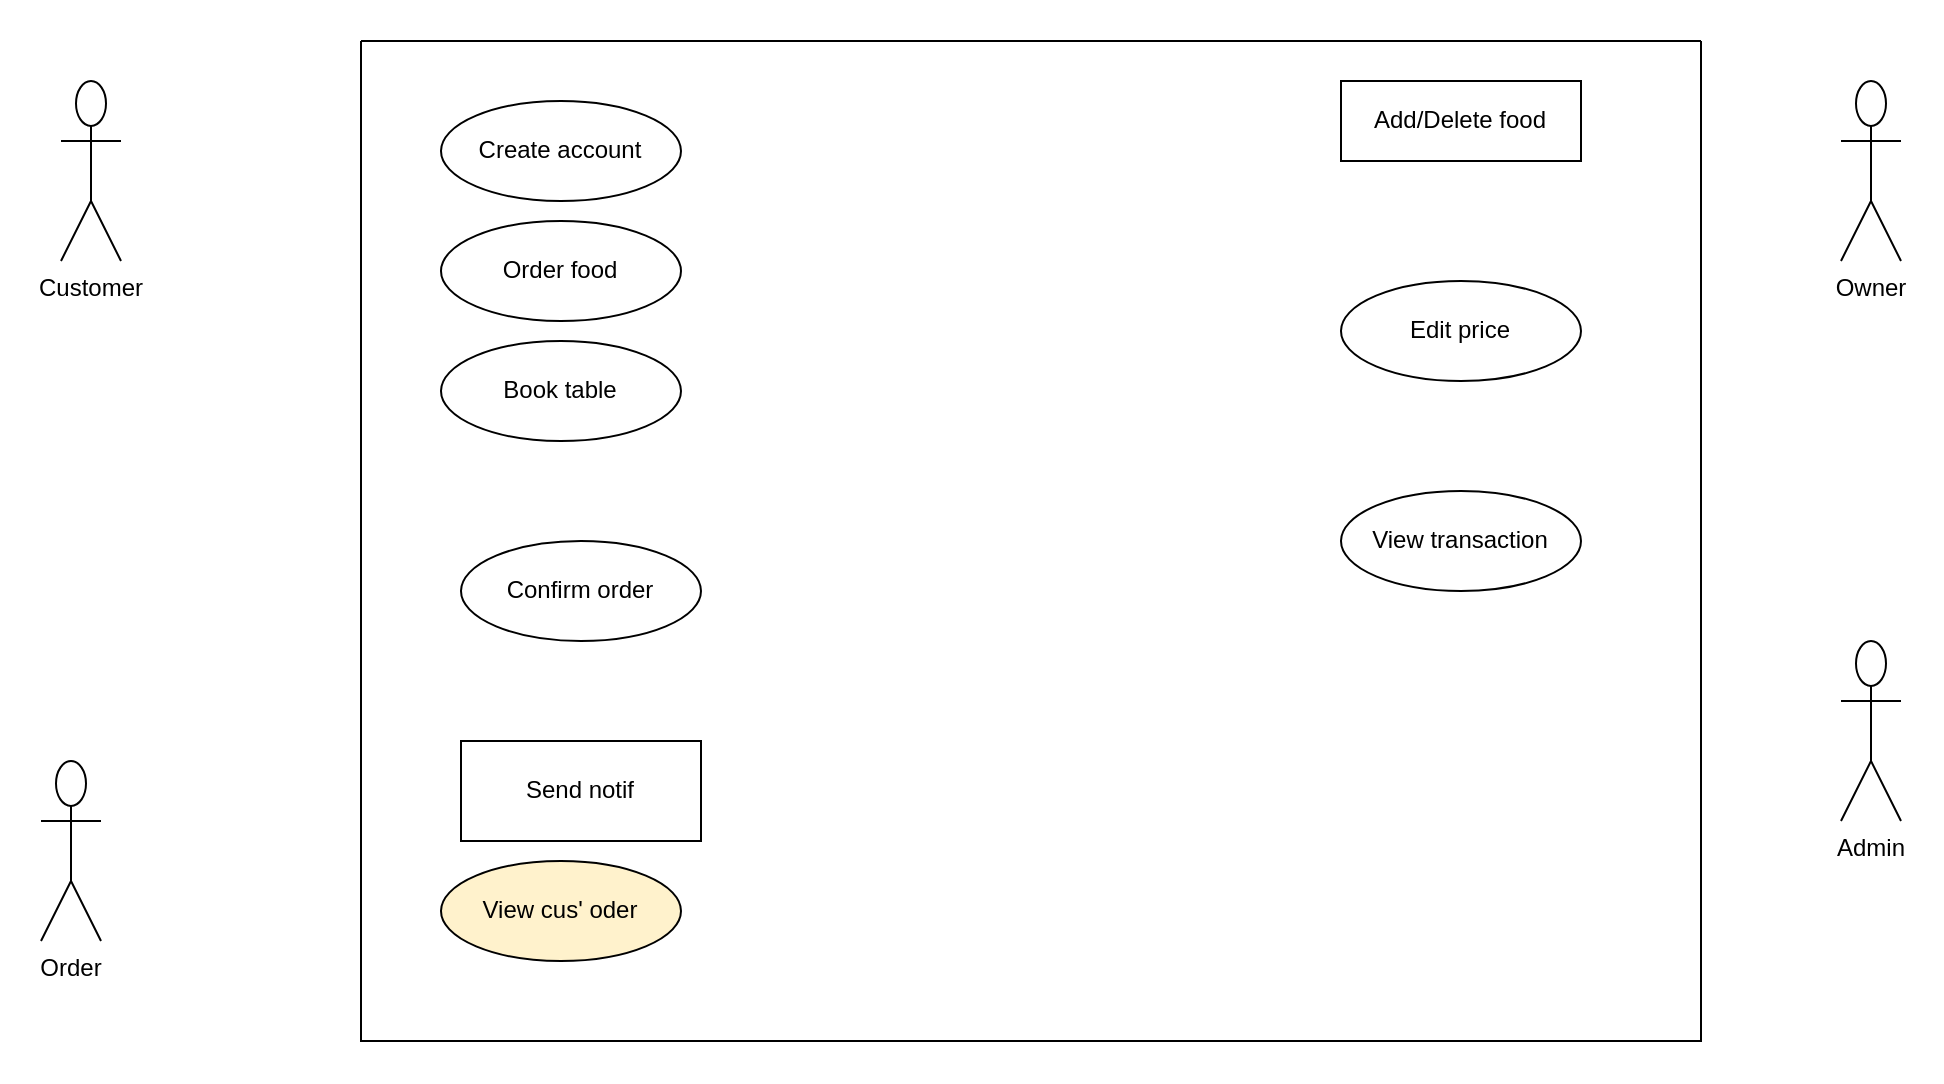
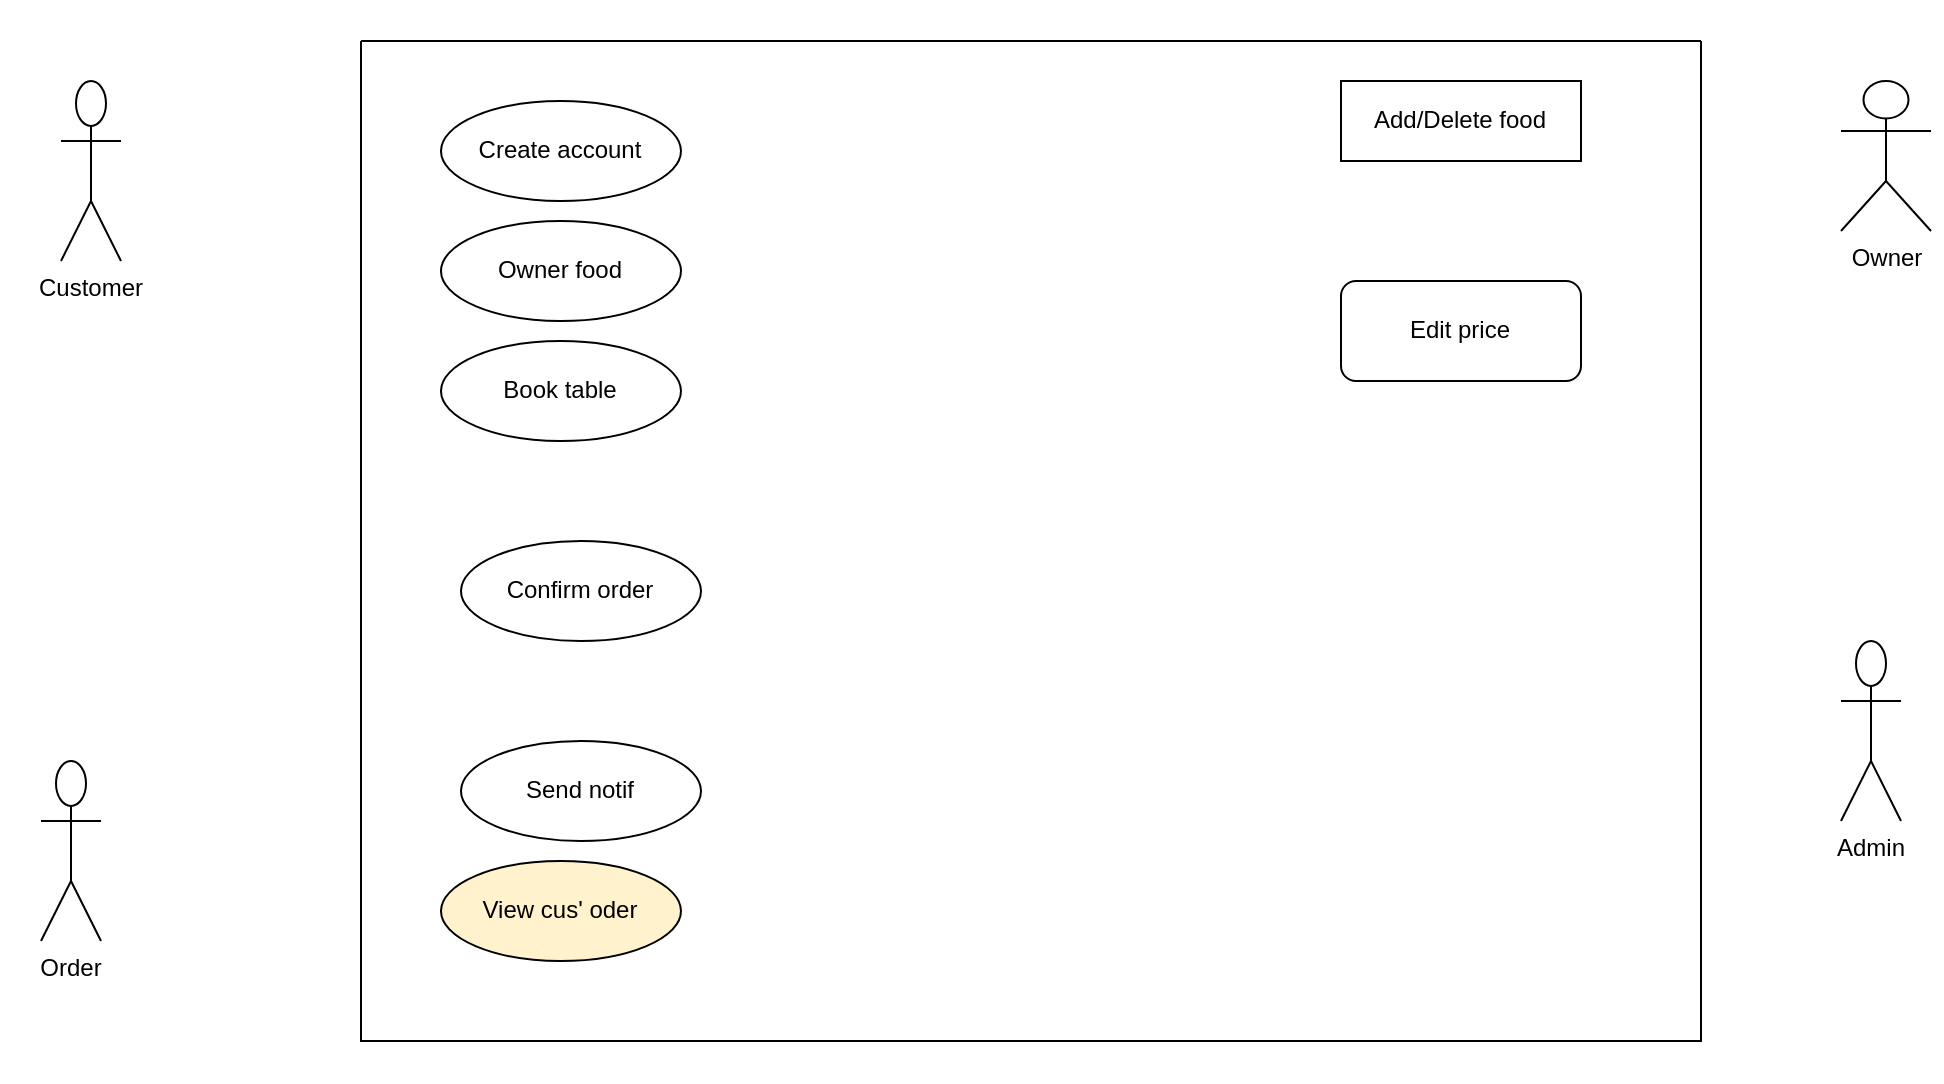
  <mxCell id="0" />
  <mxCell id="1" parent="0" />
  <mxCell id="2" value="Customer&lt;br&gt;" style="shape=umlActor;verticalLabelPosition=bottom;verticalAlign=top;html=1;outlineConnect=0;shadow=0;" vertex="1" parent="1"><mxGeometry x="30" y="40" width="30" height="90" as="geometry" /></mxCell>
  <mxCell id="3" value="Order" style="shape=umlActor;verticalLabelPosition=bottom;verticalAlign=top;html=1;outlineConnect=0;shadow=0;" vertex="1" parent="1"><mxGeometry x="20" y="380" width="30" height="90" as="geometry" /></mxCell>
- <mxCell id="4" value="Owner" style="shape=umlActor;verticalLabelPosition=bottom;verticalAlign=top;html=1;outlineConnect=0;shadow=0;" vertex="1" parent="1"><mxGeometry x="920" y="40" width="30" height="90" as="geometry" /></mxCell>
+ <mxCell id="4" value="Owner" style="shape=umlActor;verticalLabelPosition=bottom;verticalAlign=top;html=1;outlineConnect=0;shadow=0;" vertex="1" parent="1"><mxGeometry x="920" y="40" width="45" height="75" as="geometry" /></mxCell>
  <mxCell id="5" value="Admin" style="shape=umlActor;verticalLabelPosition=bottom;verticalAlign=top;html=1;outlineConnect=0;shadow=0;" vertex="1" parent="1"><mxGeometry x="920" y="320" width="30" height="90" as="geometry" /></mxCell>
  <mxCell id="6" value="" style="swimlane;startSize=0;labelBorderColor=default;" vertex="1" parent="1"><mxGeometry x="180" y="20" width="670" height="500" as="geometry" /></mxCell>
  <mxCell id="7" value="Create account" style="ellipse;labelBorderColor=none;verticalAlign=middle;html=1;whiteSpace=wrap;" vertex="1" parent="6"><mxGeometry x="40" y="30" width="120" height="50" as="geometry" /></mxCell>
  <mxCell id="8" value="Book table" style="ellipse;labelBorderColor=none;verticalAlign=middle;html=1;whiteSpace=wrap;" vertex="1" parent="6"><mxGeometry x="40" y="150" width="120" height="50" as="geometry" /></mxCell>
  <mxCell id="9" value="View cus' oder" style="ellipse;labelBorderColor=none;verticalAlign=middle;html=1;whiteSpace=wrap;fillColor=#fff2cc;" vertex="1" parent="6"><mxGeometry x="40" y="410" width="120" height="50" as="geometry" /></mxCell>
- <mxCell id="10" value="View transaction" style="ellipse;labelBorderColor=none;verticalAlign=middle;html=1;whiteSpace=wrap;" vertex="1" parent="6"><mxGeometry x="490" y="225" width="120" height="50" as="geometry" /></mxCell>
- <mxCell id="11" value="Send notif" style="labelBorderColor=none;verticalAlign=middle;html=1;whiteSpace=wrap;rounded=0;" vertex="1" parent="6"><mxGeometry x="50" y="350" width="120" height="50" as="geometry" /></mxCell>
- <mxCell id="12" value="Edit price" style="ellipse;labelBorderColor=none;verticalAlign=middle;html=1;whiteSpace=wrap;" vertex="1" parent="6"><mxGeometry x="490" y="120" width="120" height="50" as="geometry" /></mxCell>
+ <mxCell id="11" value="Send notif" style="ellipse;labelBorderColor=none;verticalAlign=middle;html=1;whiteSpace=wrap;" vertex="1" parent="6"><mxGeometry x="50" y="350" width="120" height="50" as="geometry" /></mxCell>
+ <mxCell id="12" value="Edit price" style="labelBorderColor=none;verticalAlign=middle;html=1;whiteSpace=wrap;rounded=1;" vertex="1" parent="6"><mxGeometry x="490" y="120" width="120" height="50" as="geometry" /></mxCell>
  <mxCell id="13" value="Add/Delete food" style="labelBorderColor=none;verticalAlign=middle;html=1;whiteSpace=wrap;rounded=0;" vertex="1" parent="6"><mxGeometry x="490" y="20" width="120" height="40" as="geometry" /></mxCell>
  <mxCell id="14" value="Confirm order" style="ellipse;labelBorderColor=none;verticalAlign=middle;html=1;whiteSpace=wrap;" vertex="1" parent="6"><mxGeometry x="50" y="250" width="120" height="50" as="geometry" /></mxCell>
- <mxCell id="15" value="Order food" style="ellipse;labelBorderColor=none;verticalAlign=middle;html=1;whiteSpace=wrap;" vertex="1" parent="6"><mxGeometry x="40" y="90" width="120" height="50" as="geometry" /></mxCell>
+ <mxCell id="15" value="Owner food" style="ellipse;labelBorderColor=none;verticalAlign=middle;html=1;whiteSpace=wrap;" vertex="1" parent="6"><mxGeometry x="40" y="90" width="120" height="50" as="geometry" /></mxCell>
